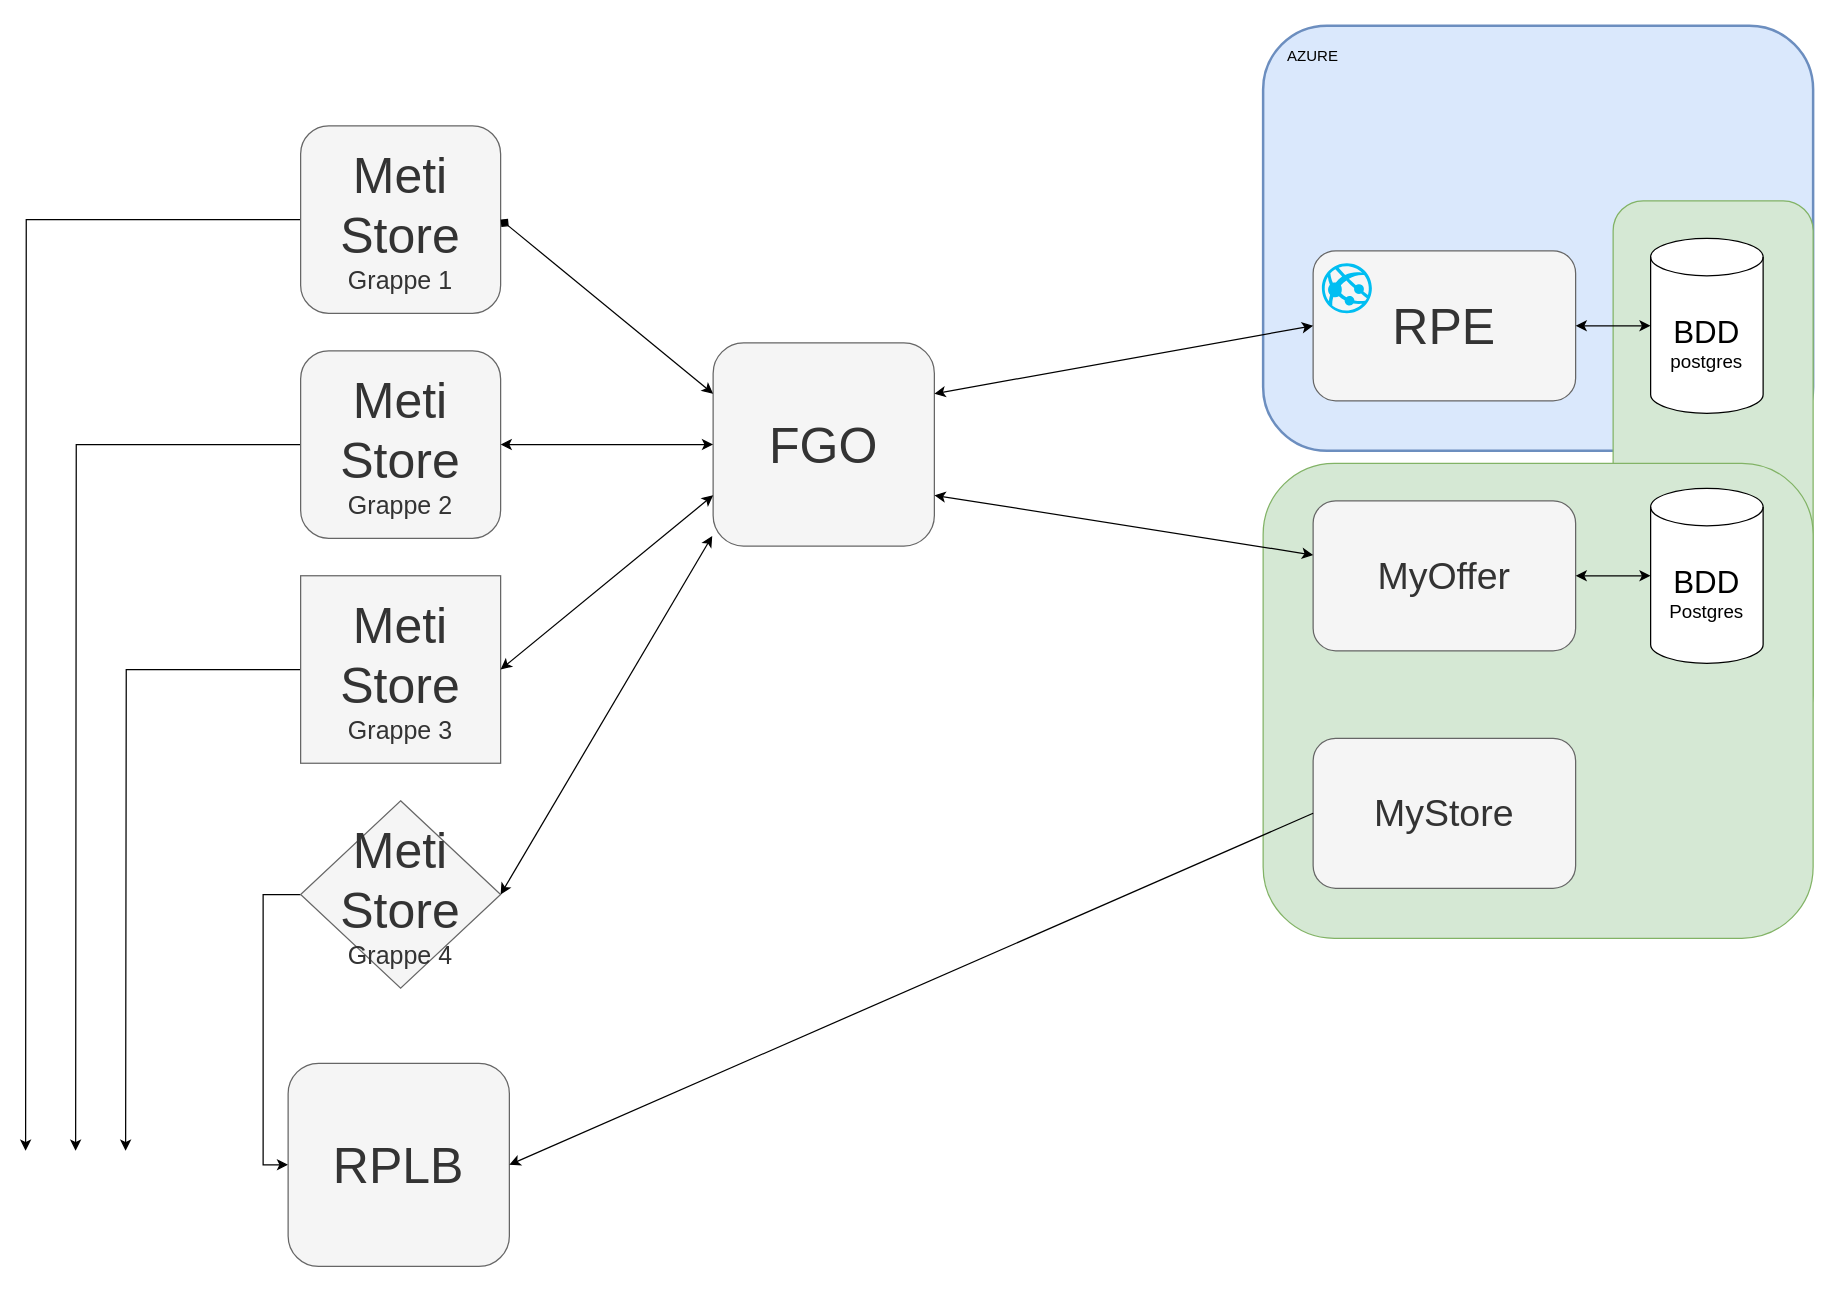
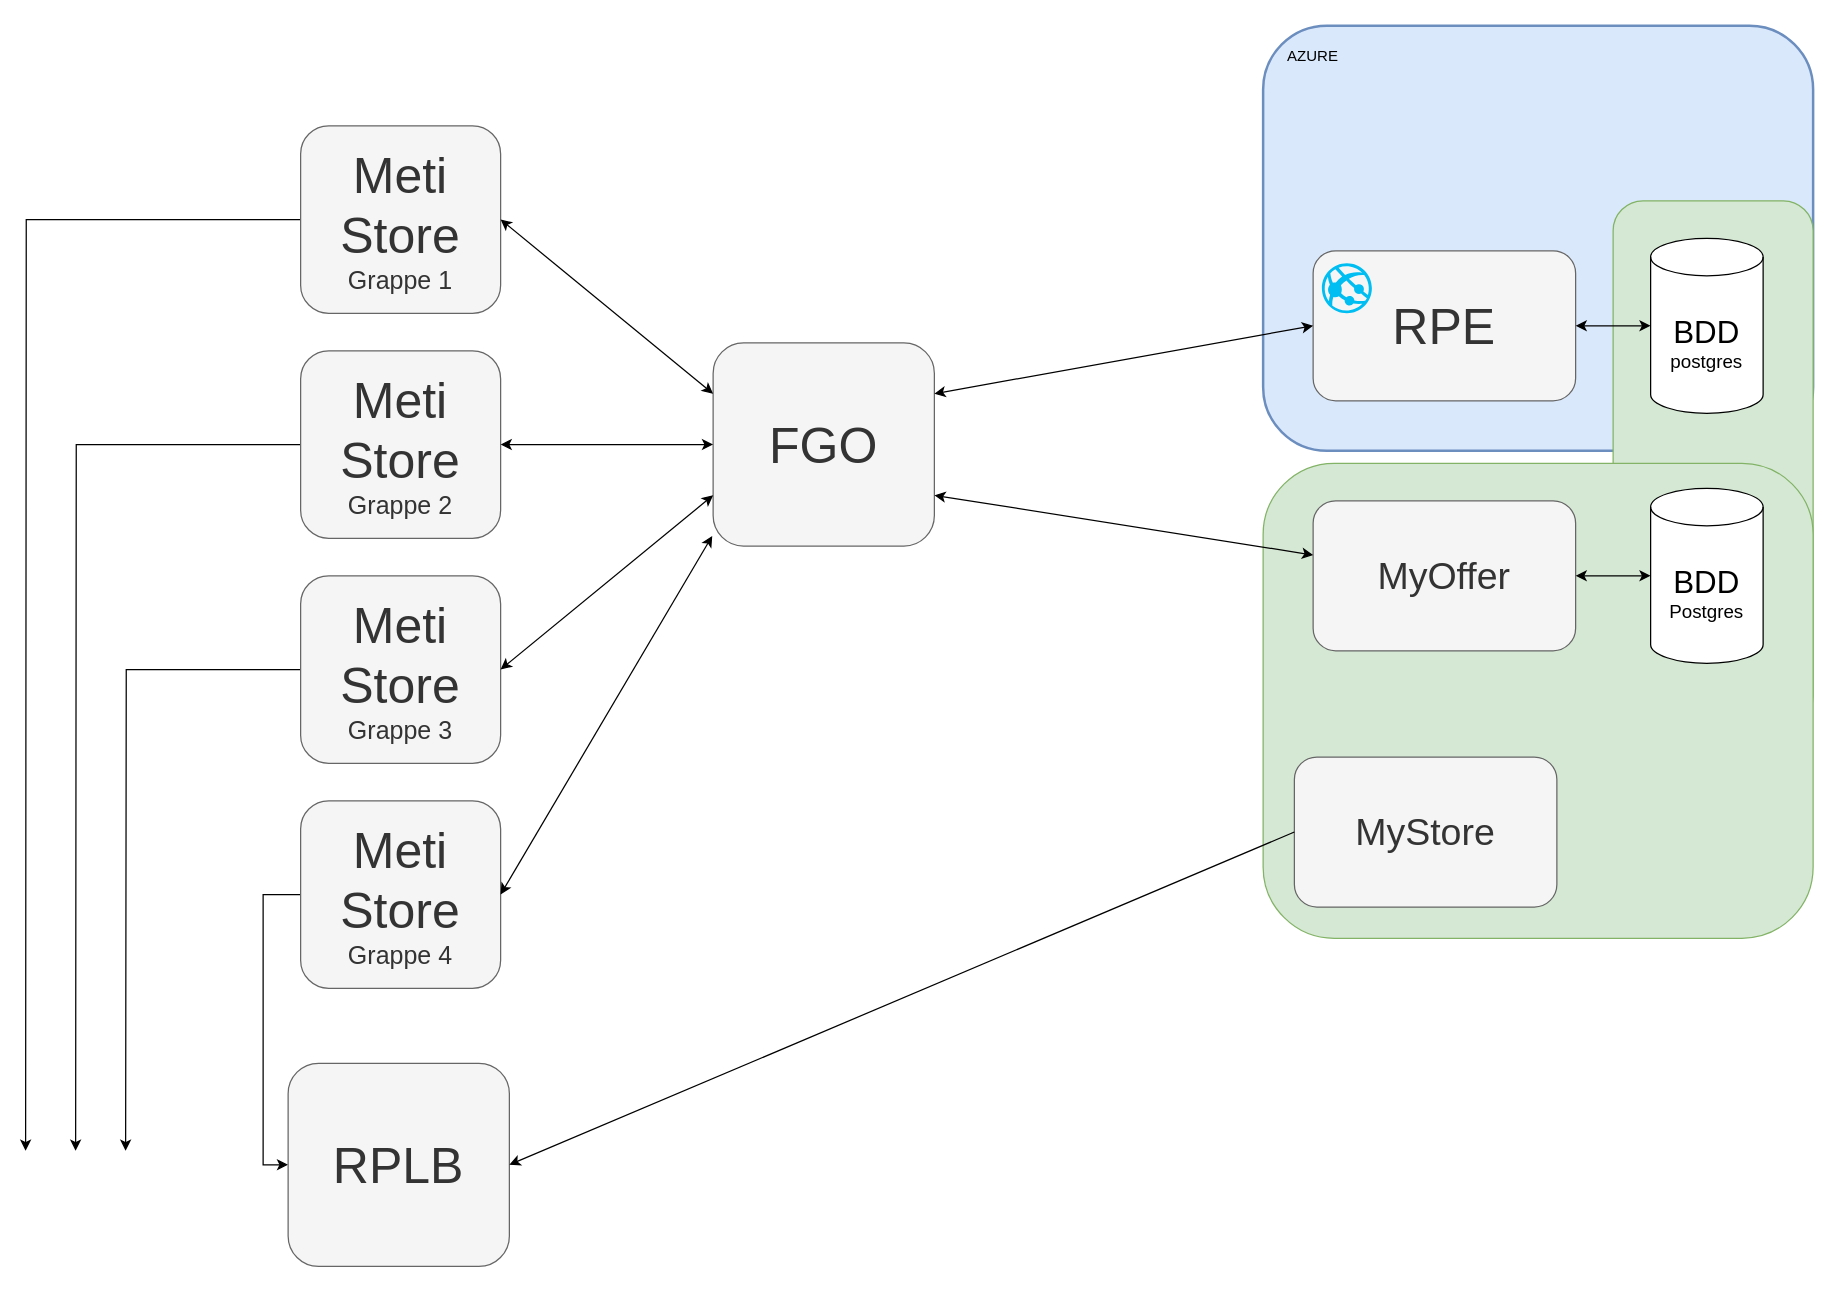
  <mxCell id="0" />
  <mxCell id="1" parent="0" />
  <mxCell id="2" value="" style="rounded=1;whiteSpace=wrap;html=1;fillColor=#dae8fc;strokeColor=#6c8ebf;align=left;strokeWidth=2;" vertex="1" parent="1"><mxGeometry x="1010" y="20" width="440" height="340" as="geometry" /></mxCell>
  <mxCell id="3" value="" style="rounded=1;whiteSpace=wrap;html=1;fillColor=#d5e8d4;strokeColor=#82b366;" vertex="1" parent="1"><mxGeometry x="1290" y="160" width="160" height="420" as="geometry" /></mxCell>
  <mxCell id="4" value="" style="rounded=1;whiteSpace=wrap;html=1;fillColor=#d5e8d4;strokeColor=#82b366;" vertex="1" parent="1"><mxGeometry x="1010" y="370" width="440" height="380" as="geometry" /></mxCell>
  <mxCell id="5" value="&lt;font style=&quot;font-size: 40px&quot;&gt;FGO&lt;/font&gt;" style="rounded=1;whiteSpace=wrap;html=1;fillColor=#f5f5f5;strokeColor=#666666;fontColor=#333333;" vertex="1" parent="1"><mxGeometry x="570" y="273.75" width="177" height="162.5" as="geometry" /></mxCell>
  <mxCell id="6" value="&lt;font style=&quot;font-size: 40px&quot;&gt;RPE&lt;br&gt;&lt;/font&gt;" style="rounded=1;whiteSpace=wrap;html=1;fillColor=#f5f5f5;strokeColor=#666666;fontColor=#333333;" vertex="1" parent="1"><mxGeometry x="1050" y="200" width="210" height="120" as="geometry" /></mxCell>
  <mxCell id="7" value="&lt;font style=&quot;font-size: 30px&quot;&gt;MyOffer&lt;/font&gt;" style="rounded=1;whiteSpace=wrap;html=1;fillColor=#f5f5f5;strokeColor=#666666;fontColor=#333333;" vertex="1" parent="1"><mxGeometry x="1050" y="400" width="210" height="120" as="geometry" /></mxCell>
  <mxCell id="8" value="&lt;font&gt;&lt;span style=&quot;font-size: 25px&quot;&gt;BDD&lt;/span&gt;&lt;br&gt;&lt;font style=&quot;font-size: 15px&quot;&gt;postgres&lt;/font&gt;&lt;br&gt;&lt;/font&gt;" style="shape=cylinder3;whiteSpace=wrap;html=1;boundedLbl=1;backgroundOutline=1;size=15;" vertex="1" parent="1"><mxGeometry x="1320" y="190" width="90" height="140" as="geometry" /></mxCell>
  <mxCell id="9" value="" style="verticalLabelPosition=bottom;html=1;verticalAlign=top;align=center;strokeColor=none;fillColor=#00BEF2;shape=mxgraph.azure.azure_website;pointerEvents=1;" vertex="1" parent="1"><mxGeometry x="1057" y="210" width="40" height="40" as="geometry" /></mxCell>
  <mxCell id="10" value="AZURE" style="text;html=1;strokeColor=none;fillColor=none;align=center;verticalAlign=middle;whiteSpace=wrap;rounded=0;" vertex="1" parent="1"><mxGeometry x="1030" y="35" width="40" height="20" as="geometry" /></mxCell>
  <mxCell id="11" value="" style="endArrow=classic;startArrow=classic;html=1;entryX=0;entryY=0.5;entryDx=0;entryDy=0;exitX=1;exitY=0.25;exitDx=0;exitDy=0;" edge="1" parent="1" source="5" target="6"><mxGeometry width="50" height="50" relative="1" as="geometry"><mxPoint x="920" y="260" as="sourcePoint" /><mxPoint x="1150" y="380" as="targetPoint" /></mxGeometry></mxCell>
  <mxCell id="12" value="" style="endArrow=classic;startArrow=classic;html=1;" edge="1" parent="1" source="6" target="8"><mxGeometry width="50" height="50" relative="1" as="geometry"><mxPoint x="896" y="370" as="sourcePoint" /><mxPoint x="1060" y="270" as="targetPoint" /></mxGeometry></mxCell>
  <mxCell id="13" value="" style="endArrow=classic;startArrow=classic;html=1;exitX=1;exitY=0.75;exitDx=0;exitDy=0;" edge="1" parent="1" source="5" target="7"><mxGeometry width="50" height="50" relative="1" as="geometry"><mxPoint x="920" y="460" as="sourcePoint" /><mxPoint x="1060" y="270" as="targetPoint" /></mxGeometry></mxCell>
- <mxCell id="14" value="&lt;font style=&quot;font-size: 30px&quot;&gt;MyStore&lt;/font&gt;" style="rounded=1;whiteSpace=wrap;html=1;fillColor=#f5f5f5;strokeColor=#666666;fontColor=#333333;" vertex="1" parent="1"><mxGeometry x="1050" y="590" width="210" height="120" as="geometry" /></mxCell>
+ <mxCell id="14" value="&lt;font style=&quot;font-size: 30px&quot;&gt;MyStore&lt;/font&gt;" style="rounded=1;whiteSpace=wrap;html=1;fillColor=#f5f5f5;strokeColor=#666666;fontColor=#333333;" vertex="1" parent="1"><mxGeometry x="1035" y="605" width="210" height="120" as="geometry" /></mxCell>
  <mxCell id="15" value="&lt;font&gt;&lt;span style=&quot;font-size: 25px&quot;&gt;BDD&lt;/span&gt;&lt;br&gt;&lt;font style=&quot;font-size: 15px&quot;&gt;Postgres&lt;/font&gt;&lt;br&gt;&lt;/font&gt;" style="shape=cylinder3;whiteSpace=wrap;html=1;boundedLbl=1;backgroundOutline=1;size=15;" vertex="1" parent="1"><mxGeometry x="1320" y="390" width="90" height="140" as="geometry" /></mxCell>
  <mxCell id="16" value="" style="endArrow=classic;startArrow=classic;html=1;exitX=1;exitY=0.5;exitDx=0;exitDy=0;entryX=0;entryY=0.5;entryDx=0;entryDy=0;entryPerimeter=0;" edge="1" parent="1" source="7" target="15"><mxGeometry width="50" height="50" relative="1" as="geometry"><mxPoint x="1270" y="470" as="sourcePoint" /><mxPoint x="1330" y="470" as="targetPoint" /></mxGeometry></mxCell>
  <mxCell id="17" style="edgeStyle=orthogonalEdgeStyle;rounded=0;orthogonalLoop=1;jettySize=auto;html=1;" edge="1" parent="1" source="18"><mxGeometry relative="1" as="geometry"><mxPoint x="20" y="920" as="targetPoint" /></mxGeometry></mxCell>
  <mxCell id="18" value="&lt;font&gt;&lt;span style=&quot;font-size: 40px&quot;&gt;Meti &lt;/span&gt;&lt;br&gt;&lt;span style=&quot;font-size: 40px&quot;&gt;Store&lt;/span&gt;&lt;br&gt;&lt;font style=&quot;font-size: 20px&quot;&gt;Grappe 1&lt;/font&gt;&lt;br&gt;&lt;/font&gt;" style="rounded=1;whiteSpace=wrap;html=1;fillColor=#f5f5f5;strokeColor=#666666;fontColor=#333333;" vertex="1" parent="1"><mxGeometry x="240" y="100" width="160" height="150" as="geometry" /></mxCell>
  <mxCell id="19" style="edgeStyle=orthogonalEdgeStyle;rounded=0;orthogonalLoop=1;jettySize=auto;html=1;" edge="1" parent="1" source="20"><mxGeometry relative="1" as="geometry"><mxPoint x="60" y="920" as="targetPoint" /></mxGeometry></mxCell>
  <mxCell id="20" value="&lt;font&gt;&lt;span style=&quot;font-size: 40px&quot;&gt;Meti &lt;/span&gt;&lt;br&gt;&lt;span style=&quot;font-size: 40px&quot;&gt;Store&lt;/span&gt;&lt;br&gt;&lt;font style=&quot;font-size: 20px&quot;&gt;Grappe 2&lt;/font&gt;&lt;br&gt;&lt;/font&gt;" style="rounded=1;whiteSpace=wrap;html=1;fillColor=#f5f5f5;strokeColor=#666666;fontColor=#333333;" vertex="1" parent="1"><mxGeometry x="240" y="280" width="160" height="150" as="geometry" /></mxCell>
  <mxCell id="21" style="edgeStyle=orthogonalEdgeStyle;rounded=0;orthogonalLoop=1;jettySize=auto;html=1;exitX=0;exitY=0.5;exitDx=0;exitDy=0;" edge="1" parent="1" source="22"><mxGeometry relative="1" as="geometry"><mxPoint x="100" y="920" as="targetPoint" /></mxGeometry></mxCell>
- <mxCell id="22" value="&lt;font&gt;&lt;span style=&quot;font-size: 40px&quot;&gt;Meti &lt;/span&gt;&lt;br&gt;&lt;span style=&quot;font-size: 40px&quot;&gt;Store&lt;/span&gt;&lt;br&gt;&lt;font style=&quot;font-size: 20px&quot;&gt;Grappe 3&lt;/font&gt;&lt;br&gt;&lt;/font&gt;" style="whiteSpace=wrap;html=1;fillColor=#f5f5f5;strokeColor=#666666;fontColor=#333333;rounded=0;" vertex="1" parent="1"><mxGeometry x="240" y="460" width="160" height="150" as="geometry" /></mxCell>
+ <mxCell id="22" value="&lt;font&gt;&lt;span style=&quot;font-size: 40px&quot;&gt;Meti &lt;/span&gt;&lt;br&gt;&lt;span style=&quot;font-size: 40px&quot;&gt;Store&lt;/span&gt;&lt;br&gt;&lt;font style=&quot;font-size: 20px&quot;&gt;Grappe 3&lt;/font&gt;&lt;br&gt;&lt;/font&gt;" style="rounded=1;whiteSpace=wrap;html=1;fillColor=#f5f5f5;strokeColor=#666666;fontColor=#333333;" vertex="1" parent="1"><mxGeometry x="240" y="460" width="160" height="150" as="geometry" /></mxCell>
  <mxCell id="23" style="edgeStyle=orthogonalEdgeStyle;rounded=0;orthogonalLoop=1;jettySize=auto;html=1;exitX=0;exitY=0.5;exitDx=0;exitDy=0;entryX=0;entryY=0.5;entryDx=0;entryDy=0;" edge="1" parent="1" source="24" target="25"><mxGeometry relative="1" as="geometry"><mxPoint x="130" y="940" as="targetPoint" /></mxGeometry></mxCell>
- <mxCell id="24" value="&lt;font&gt;&lt;span style=&quot;font-size: 40px&quot;&gt;Meti &lt;/span&gt;&lt;br&gt;&lt;span style=&quot;font-size: 40px&quot;&gt;Store&lt;/span&gt;&lt;br&gt;&lt;font style=&quot;font-size: 20px&quot;&gt;Grappe 4&lt;/font&gt;&lt;br&gt;&lt;/font&gt;" style="rhombus;whiteSpace=wrap;html=1;fillColor=#f5f5f5;strokeColor=#666666;fontColor=#333333;" vertex="1" parent="1"><mxGeometry x="240" y="640" width="160" height="150" as="geometry" /></mxCell>
+ <mxCell id="24" value="&lt;font&gt;&lt;span style=&quot;font-size: 40px&quot;&gt;Meti &lt;/span&gt;&lt;br&gt;&lt;span style=&quot;font-size: 40px&quot;&gt;Store&lt;/span&gt;&lt;br&gt;&lt;font style=&quot;font-size: 20px&quot;&gt;Grappe 4&lt;/font&gt;&lt;br&gt;&lt;/font&gt;" style="rounded=1;whiteSpace=wrap;html=1;fillColor=#f5f5f5;strokeColor=#666666;fontColor=#333333;" vertex="1" parent="1"><mxGeometry x="240" y="640" width="160" height="150" as="geometry" /></mxCell>
  <mxCell id="25" value="&lt;font style=&quot;font-size: 40px&quot;&gt;RPLB&lt;/font&gt;" style="rounded=1;whiteSpace=wrap;html=1;fillColor=#f5f5f5;strokeColor=#666666;fontColor=#333333;" vertex="1" parent="1"><mxGeometry x="230" y="850" width="177" height="162.5" as="geometry" /></mxCell>
  <mxCell id="26" value="" style="endArrow=classic;html=1;exitX=0;exitY=0.5;exitDx=0;exitDy=0;entryX=1;entryY=0.5;entryDx=0;entryDy=0;" edge="1" parent="1" source="14" target="25"><mxGeometry width="50" height="50" relative="1" as="geometry"><mxPoint x="830" y="510" as="sourcePoint" /><mxPoint x="880" y="460" as="targetPoint" /></mxGeometry></mxCell>
- <mxCell id="27" value="" style="endArrow=diamond;startArrow=classic;html=1;entryX=1;entryY=0.5;entryDx=0;entryDy=0;exitX=0;exitY=0.25;exitDx=0;exitDy=0;" edge="1" parent="1" source="5" target="18"><mxGeometry width="50" height="50" relative="1" as="geometry"><mxPoint x="480" y="210" as="sourcePoint" /><mxPoint x="530" y="160" as="targetPoint" /></mxGeometry></mxCell>
+ <mxCell id="27" value="" style="endArrow=classic;startArrow=classic;html=1;entryX=1;entryY=0.5;entryDx=0;entryDy=0;exitX=0;exitY=0.25;exitDx=0;exitDy=0;" edge="1" parent="1" source="5" target="18"><mxGeometry width="50" height="50" relative="1" as="geometry"><mxPoint x="480" y="210" as="sourcePoint" /><mxPoint x="530" y="160" as="targetPoint" /></mxGeometry></mxCell>
  <mxCell id="28" value="" style="endArrow=classic;startArrow=classic;html=1;entryX=1;entryY=0.5;entryDx=0;entryDy=0;exitX=0;exitY=0.5;exitDx=0;exitDy=0;" edge="1" parent="1" source="5" target="20"><mxGeometry width="50" height="50" relative="1" as="geometry"><mxPoint x="580" y="324.375" as="sourcePoint" /><mxPoint x="410" y="185" as="targetPoint" /></mxGeometry></mxCell>
  <mxCell id="29" value="" style="endArrow=classic;startArrow=classic;html=1;entryX=1;entryY=0.5;entryDx=0;entryDy=0;exitX=0;exitY=0.75;exitDx=0;exitDy=0;" edge="1" parent="1" source="5" target="22"><mxGeometry width="50" height="50" relative="1" as="geometry"><mxPoint x="580" y="365" as="sourcePoint" /><mxPoint x="410" y="365" as="targetPoint" /></mxGeometry></mxCell>
  <mxCell id="30" value="" style="endArrow=classic;startArrow=classic;html=1;entryX=1;entryY=0.5;entryDx=0;entryDy=0;exitX=-0.004;exitY=0.95;exitDx=0;exitDy=0;exitPerimeter=0;" edge="1" parent="1" source="5" target="24"><mxGeometry width="50" height="50" relative="1" as="geometry"><mxPoint x="580" y="405.625" as="sourcePoint" /><mxPoint x="410" y="545" as="targetPoint" /></mxGeometry></mxCell>
